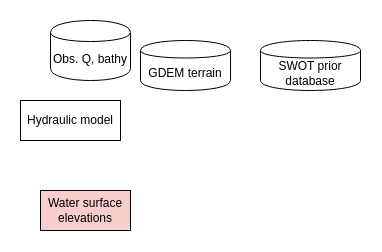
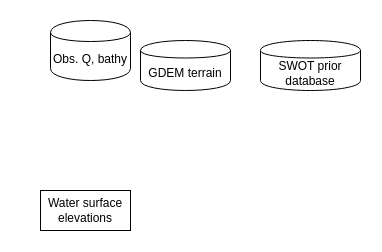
  <mxCell id="0" />
  <mxCell id="1" parent="0" />
- <mxCell id="2" value="Hydraulic model" style="rounded=0;whiteSpace=wrap;html=1;" vertex="1" parent="1"><mxGeometry x="20" y="100" width="100" height="40" as="geometry" /></mxCell>
  <mxCell id="3" value="Obs. Q, bathy" style="shape=cylinder;whiteSpace=wrap;html=1;boundedLbl=1;backgroundOutline=1;" vertex="1" parent="1"><mxGeometry x="50" y="20" width="80" height="60" as="geometry" /></mxCell>
- <mxCell id="4" value="Water surface elevations" style="rounded=0;whiteSpace=wrap;html=1;fillColor=#f8cecc;" vertex="1" parent="1"><mxGeometry x="40" y="190" width="90" height="40" as="geometry" /></mxCell>
+ <mxCell id="4" value="Water surface elevations" style="rounded=0;whiteSpace=wrap;html=1;" vertex="1" parent="1"><mxGeometry x="40" y="190" width="90" height="40" as="geometry" /></mxCell>
  <mxCell id="5" value="SWOT prior database" style="shape=cylinder;whiteSpace=wrap;html=1;boundedLbl=1;backgroundOutline=1;" vertex="1" parent="1"><mxGeometry x="260" y="40" width="100" height="50" as="geometry" /></mxCell>
  <mxCell id="6" value="GDEM terrain" style="shape=cylinder;whiteSpace=wrap;html=1;boundedLbl=1;backgroundOutline=1;" vertex="1" parent="1"><mxGeometry x="140" y="40" width="90" height="50" as="geometry" /></mxCell>
